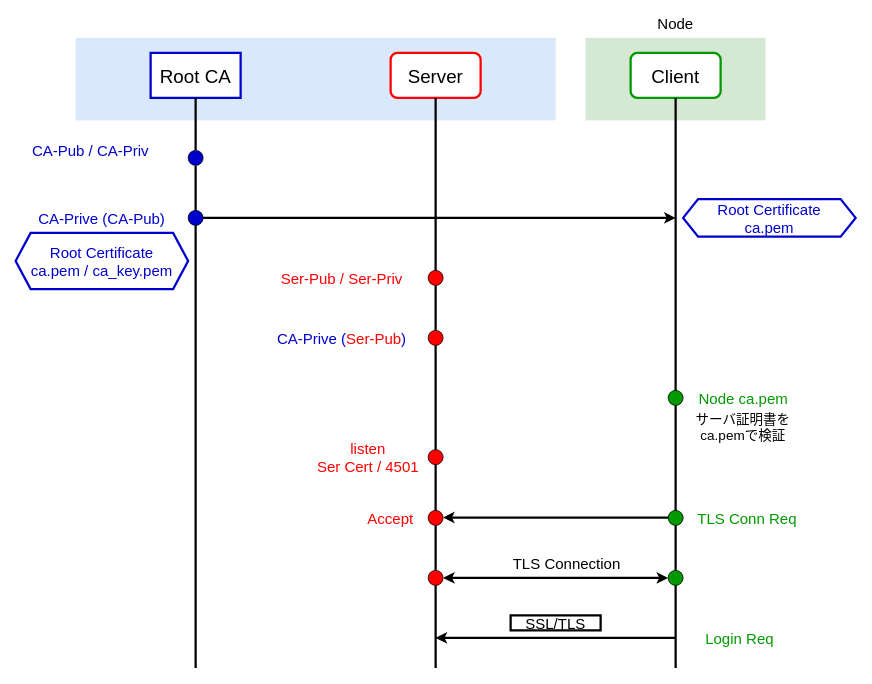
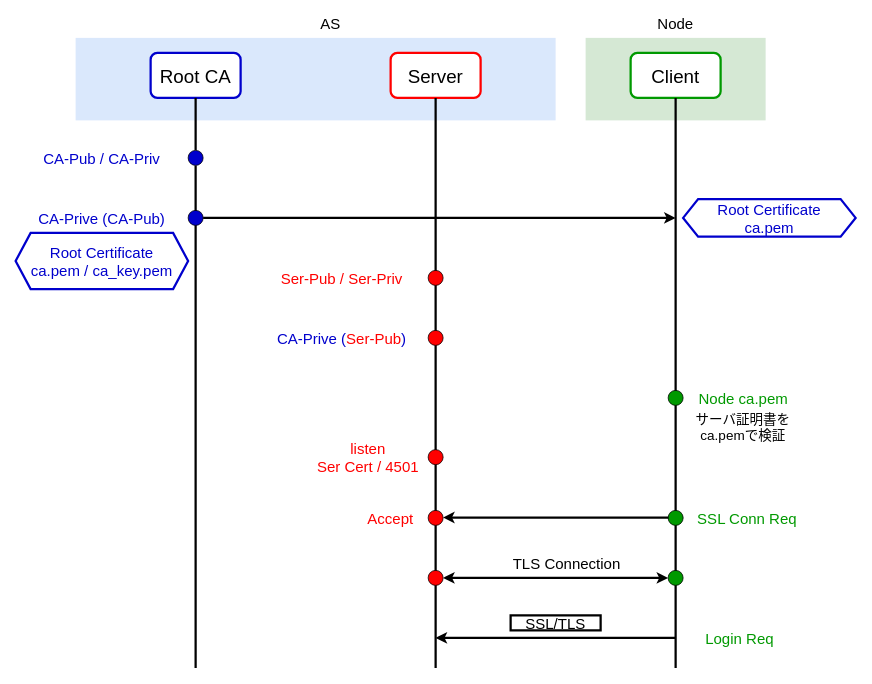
  <mxCell id="0" />
  <mxCell id="1" parent="0" />
  <mxCell id="2" value="" style="rounded=0;whiteSpace=wrap;html=1;strokeWidth=3;fillColor=#d5e8d4;strokeColor=none;" vertex="1" parent="1"><mxGeometry x="780" y="50" width="240" height="110" as="geometry" /></mxCell>
  <mxCell id="3" value="" style="rounded=0;whiteSpace=wrap;html=1;strokeWidth=3;fillColor=#dae8fc;strokeColor=none;" vertex="1" parent="1"><mxGeometry x="100" y="50" width="640" height="110" as="geometry" /></mxCell>
- <mxCell id="4" value="&lt;font style=&quot;font-size: 25px&quot;&gt;Root CA&lt;/font&gt;" style="whiteSpace=wrap;html=1;strokeColor=#0000CC;strokeWidth=3;rounded=0;" vertex="1" parent="1"><mxGeometry x="200" y="70" width="120" height="60" as="geometry" /></mxCell>
+ <mxCell id="4" value="&lt;font style=&quot;font-size: 25px&quot;&gt;Root CA&lt;/font&gt;" style="rounded=1;whiteSpace=wrap;html=1;strokeColor=#0000CC;strokeWidth=3;" vertex="1" parent="1"><mxGeometry x="200" y="70" width="120" height="60" as="geometry" /></mxCell>
  <mxCell id="5" value="&lt;span style=&quot;font-size: 25px&quot;&gt;Server&lt;/span&gt;" style="rounded=1;whiteSpace=wrap;html=1;strokeColor=#FF0000;strokeWidth=3;" vertex="1" parent="1"><mxGeometry x="520" y="70" width="120" height="60" as="geometry" /></mxCell>
  <mxCell id="6" value="&lt;span style=&quot;font-size: 25px&quot;&gt;Client&lt;/span&gt;" style="rounded=1;whiteSpace=wrap;html=1;strokeColor=#009900;strokeWidth=3;" vertex="1" parent="1"><mxGeometry x="840" y="70" width="120" height="60" as="geometry" /></mxCell>
  <mxCell id="7" value="" style="endArrow=none;html=1;strokeWidth=3;entryX=0.5;entryY=1;entryDx=0;entryDy=0;startArrow=none;" edge="1" parent="1" source="9" target="4"><mxGeometry width="50" height="50" relative="1" as="geometry"><mxPoint x="260" y="730" as="sourcePoint" /><mxPoint x="660" y="440" as="targetPoint" /></mxGeometry></mxCell>
- <mxCell id="8" value="&lt;font style=&quot;font-size: 20px&quot;&gt;CA-Pub / CA-Priv&lt;/font&gt;" style="text;html=1;strokeColor=none;fillColor=none;align=center;verticalAlign=middle;whiteSpace=wrap;rounded=0;fontColor=#0000CC;" vertex="1" parent="1"><mxGeometry x="5" y="190" width="230" height="20" as="geometry" /></mxCell>
+ <mxCell id="8" value="&lt;font style=&quot;font-size: 20px&quot;&gt;CA-Pub / CA-Priv&lt;/font&gt;" style="text;html=1;strokeColor=none;fillColor=none;align=center;verticalAlign=middle;whiteSpace=wrap;rounded=0;fontColor=#0000CC;" vertex="1" parent="1"><mxGeometry x="20" y="200" width="230" height="20" as="geometry" /></mxCell>
  <mxCell id="9" value="" style="ellipse;whiteSpace=wrap;html=1;aspect=fixed;fillColor=#0000CC;" vertex="1" parent="1"><mxGeometry x="250" y="200" width="20" height="20" as="geometry" /></mxCell>
  <mxCell id="10" value="" style="endArrow=none;html=1;strokeWidth=3;entryX=0.5;entryY=1;entryDx=0;entryDy=0;" edge="1" parent="1" target="9"><mxGeometry width="50" height="50" relative="1" as="geometry"><mxPoint x="260" y="890" as="sourcePoint" /><mxPoint x="260" y="130" as="targetPoint" /></mxGeometry></mxCell>
  <mxCell id="11" value="&lt;font style=&quot;font-size: 20px&quot;&gt;CA-Prive (CA-Pub)&lt;/font&gt;" style="text;html=1;strokeColor=none;fillColor=none;align=center;verticalAlign=middle;whiteSpace=wrap;rounded=0;fontColor=#0000CC;" vertex="1" parent="1"><mxGeometry x="20" y="280" width="230" height="20" as="geometry" /></mxCell>
  <mxCell id="12" value="" style="ellipse;whiteSpace=wrap;html=1;aspect=fixed;fillColor=#0000CC;" vertex="1" parent="1"><mxGeometry x="250" y="280" width="20" height="20" as="geometry" /></mxCell>
  <mxCell id="13" value="&lt;font style=&quot;font-size: 20px&quot;&gt;Root Certificate&lt;br&gt;ca.pem / ca_key.pem&lt;br&gt;&lt;/font&gt;" style="shape=hexagon;perimeter=hexagonPerimeter2;whiteSpace=wrap;html=1;fixedSize=1;fontColor=#0000CC;fillColor=#FFFFFF;strokeColor=#0000CC;strokeWidth=3;" vertex="1" parent="1"><mxGeometry x="20" y="310" width="230" height="75" as="geometry" /></mxCell>
  <mxCell id="14" value="" style="endArrow=none;html=1;strokeWidth=3;entryX=0.5;entryY=1;entryDx=0;entryDy=0;" edge="1" parent="1"><mxGeometry width="50" height="50" relative="1" as="geometry"><mxPoint x="580" y="890" as="sourcePoint" /><mxPoint x="580" y="130" as="targetPoint" /></mxGeometry></mxCell>
  <mxCell id="15" value="" style="endArrow=none;html=1;strokeWidth=3;entryX=0.5;entryY=1;entryDx=0;entryDy=0;" edge="1" parent="1"><mxGeometry width="50" height="50" relative="1" as="geometry"><mxPoint x="900" y="890" as="sourcePoint" /><mxPoint x="900" y="130" as="targetPoint" /></mxGeometry></mxCell>
  <mxCell id="16" value="" style="endArrow=classic;html=1;fontColor=#0000CC;strokeWidth=3;" edge="1" parent="1"><mxGeometry width="50" height="50" relative="1" as="geometry"><mxPoint x="270" y="290" as="sourcePoint" /><mxPoint x="900" y="290" as="targetPoint" /></mxGeometry></mxCell>
  <mxCell id="17" value="&lt;font style=&quot;font-size: 20px&quot;&gt;Root Certificate&lt;br&gt;ca.pem&lt;br&gt;&lt;/font&gt;" style="shape=hexagon;perimeter=hexagonPerimeter2;whiteSpace=wrap;html=1;fixedSize=1;fontColor=#0000CC;fillColor=#FFFFFF;strokeColor=#0000CC;strokeWidth=3;" vertex="1" parent="1"><mxGeometry x="910" y="265" width="230" height="50" as="geometry" /></mxCell>
  <mxCell id="18" value="" style="ellipse;whiteSpace=wrap;html=1;aspect=fixed;fillColor=#FF0000;" vertex="1" parent="1"><mxGeometry x="570" y="360" width="20" height="20" as="geometry" /></mxCell>
  <mxCell id="19" value="" style="ellipse;whiteSpace=wrap;html=1;aspect=fixed;fillColor=#FF0000;" vertex="1" parent="1"><mxGeometry x="570" y="440" width="20" height="20" as="geometry" /></mxCell>
  <mxCell id="20" value="&lt;font style=&quot;font-size: 20px&quot; color=&quot;#ff0000&quot;&gt;Ser-Pub / Ser-Priv&lt;/font&gt;" style="text;html=1;strokeColor=none;fillColor=none;align=center;verticalAlign=middle;whiteSpace=wrap;rounded=0;fontColor=#0000CC;" vertex="1" parent="1"><mxGeometry x="340" y="360" width="230" height="20" as="geometry" /></mxCell>
  <mxCell id="21" value="&lt;font style=&quot;font-size: 20px&quot;&gt;CA-Prive (&lt;font color=&quot;#ff0000&quot;&gt;Ser-Pub&lt;/font&gt;)&lt;/font&gt;" style="text;html=1;strokeColor=none;fillColor=none;align=center;verticalAlign=middle;whiteSpace=wrap;rounded=0;fontColor=#0000CC;" vertex="1" parent="1"><mxGeometry x="340" y="440" width="230" height="20" as="geometry" /></mxCell>
  <mxCell id="22" value="&lt;font style=&quot;font-size: 20px&quot; color=&quot;#009900&quot;&gt;Node ca.pem&lt;/font&gt;" style="text;html=1;align=center;verticalAlign=middle;resizable=0;points=[];autosize=1;strokeColor=none;fontColor=#0000CC;" vertex="1" parent="1"><mxGeometry x="910" y="520" width="160" height="20" as="geometry" /></mxCell>
  <mxCell id="23" value="" style="endArrow=classic;html=1;fontColor=#0000CC;strokeWidth=3;" edge="1" parent="1"><mxGeometry width="50" height="50" relative="1" as="geometry"><mxPoint x="910" y="689.5" as="sourcePoint" /><mxPoint x="590" y="689.5" as="targetPoint" /></mxGeometry></mxCell>
  <mxCell id="24" value="" style="ellipse;whiteSpace=wrap;html=1;aspect=fixed;fillColor=#009900;" vertex="1" parent="1"><mxGeometry x="890" y="520" width="20" height="20" as="geometry" /></mxCell>
  <mxCell id="25" value="&lt;font color=&quot;#ff0000&quot;&gt;&lt;span style=&quot;font-size: 20px&quot;&gt;listen&lt;br&gt;Ser Cert / 4501&lt;br&gt;&lt;/span&gt;&lt;/font&gt;" style="text;html=1;strokeColor=none;fillColor=none;align=center;verticalAlign=middle;whiteSpace=wrap;rounded=0;fontColor=#0000CC;" vertex="1" parent="1"><mxGeometry x="400" y="599" width="180" height="20" as="geometry" /></mxCell>
  <mxCell id="26" value="" style="ellipse;whiteSpace=wrap;html=1;aspect=fixed;fillColor=#FF0000;" vertex="1" parent="1"><mxGeometry x="570" y="599" width="20" height="20" as="geometry" /></mxCell>
  <mxCell id="27" value="" style="ellipse;whiteSpace=wrap;html=1;aspect=fixed;fillColor=#FF0000;" vertex="1" parent="1"><mxGeometry x="570" y="680" width="20" height="20" as="geometry" /></mxCell>
  <mxCell id="28" value="&lt;font color=&quot;#ff0000&quot;&gt;&lt;span style=&quot;font-size: 20px&quot;&gt;Accept&lt;br&gt;&lt;/span&gt;&lt;/font&gt;" style="text;html=1;strokeColor=none;fillColor=none;align=center;verticalAlign=middle;whiteSpace=wrap;rounded=0;fontColor=#0000CC;" vertex="1" parent="1"><mxGeometry x="460" y="680" width="120" height="20" as="geometry" /></mxCell>
  <mxCell id="29" value="" style="ellipse;whiteSpace=wrap;html=1;aspect=fixed;fillColor=#009900;" vertex="1" parent="1"><mxGeometry x="890" y="680" width="20" height="20" as="geometry" /></mxCell>
- <mxCell id="30" value="&lt;font color=&quot;#009900&quot;&gt;&lt;span style=&quot;font-size: 20px&quot;&gt;TLS Conn Req&lt;/span&gt;&lt;/font&gt;" style="text;html=1;align=center;verticalAlign=middle;resizable=0;points=[];autosize=1;strokeColor=none;fontColor=#0000CC;" vertex="1" parent="1"><mxGeometry x="920" y="680" width="150" height="20" as="geometry" /></mxCell>
+ <mxCell id="30" value="&lt;font color=&quot;#009900&quot;&gt;&lt;span style=&quot;font-size: 20px&quot;&gt;SSL Conn Req&lt;/span&gt;&lt;/font&gt;" style="text;html=1;align=center;verticalAlign=middle;resizable=0;points=[];autosize=1;strokeColor=none;fontColor=#0000CC;" vertex="1" parent="1"><mxGeometry x="920" y="680" width="150" height="20" as="geometry" /></mxCell>
  <mxCell id="31" value="" style="ellipse;whiteSpace=wrap;html=1;aspect=fixed;fillColor=#FF0000;" vertex="1" parent="1"><mxGeometry x="570" y="760" width="20" height="20" as="geometry" /></mxCell>
  <mxCell id="32" value="" style="ellipse;whiteSpace=wrap;html=1;aspect=fixed;fillColor=#009900;" vertex="1" parent="1"><mxGeometry x="890" y="760" width="20" height="20" as="geometry" /></mxCell>
  <mxCell id="33" value="&lt;span style=&quot;font-size: 20px&quot;&gt;&lt;font color=&quot;#000000&quot;&gt;TLS Connection&lt;/font&gt;&lt;br&gt;&lt;/span&gt;" style="text;html=1;strokeColor=none;fillColor=none;align=center;verticalAlign=middle;whiteSpace=wrap;rounded=0;fontColor=#0000CC;" vertex="1" parent="1"><mxGeometry x="520" y="740" width="470" height="20" as="geometry" /></mxCell>
  <mxCell id="34" value="" style="endArrow=classic;startArrow=classic;html=1;fontColor=#0000CC;strokeWidth=3;" edge="1" parent="1"><mxGeometry width="50" height="50" relative="1" as="geometry"><mxPoint x="590" y="770" as="sourcePoint" /><mxPoint x="890" y="770" as="targetPoint" /></mxGeometry></mxCell>
  <mxCell id="35" value="" style="endArrow=classic;html=1;fontColor=#0000CC;strokeWidth=3;" edge="1" parent="1"><mxGeometry width="50" height="50" relative="1" as="geometry"><mxPoint x="900" y="850" as="sourcePoint" /><mxPoint x="580" y="850" as="targetPoint" /></mxGeometry></mxCell>
  <mxCell id="36" value="&lt;font color=&quot;#000000&quot; style=&quot;font-size: 20px&quot;&gt;SSL/TLS&lt;/font&gt;" style="rounded=0;whiteSpace=wrap;html=1;fontColor=#0000CC;strokeWidth=3;fillColor=#FFFFFF;" vertex="1" parent="1"><mxGeometry x="680" y="820" width="120" height="20" as="geometry" /></mxCell>
  <mxCell id="37" value="&lt;span style=&quot;font-size: 20px&quot;&gt;&lt;font color=&quot;#009900&quot;&gt;Login Req&lt;/font&gt;&lt;/span&gt;" style="text;html=1;align=center;verticalAlign=middle;resizable=0;points=[];autosize=1;strokeColor=none;fontColor=#0000CC;" vertex="1" parent="1"><mxGeometry x="930" y="840" width="110" height="20" as="geometry" /></mxCell>
  <mxCell id="38" value="&lt;font color=&quot;#000000&quot; style=&quot;font-size: 18px&quot;&gt;サーバ証明書をca.pemで検証&lt;/font&gt;" style="text;html=1;strokeColor=none;fillColor=none;align=center;verticalAlign=middle;whiteSpace=wrap;rounded=0;fontColor=#0000CC;" vertex="1" parent="1"><mxGeometry x="915" y="560" width="150" height="20" as="geometry" /></mxCell>
+ <mxCell id="39" value="&lt;span style=&quot;color: rgb(0 , 0 , 0) ; font-size: 20px&quot;&gt;AS&lt;/span&gt;" style="text;html=1;strokeColor=none;fillColor=none;align=center;verticalAlign=middle;whiteSpace=wrap;rounded=0;fontColor=#0000CC;" vertex="1" parent="1"><mxGeometry x="420" y="20" width="40" height="20" as="geometry" /></mxCell>
  <mxCell id="40" value="&lt;font color=&quot;#000000&quot;&gt;&lt;span style=&quot;font-size: 20px&quot;&gt;Node&lt;/span&gt;&lt;/font&gt;" style="text;html=1;strokeColor=none;fillColor=none;align=center;verticalAlign=middle;whiteSpace=wrap;rounded=0;fontColor=#0000CC;" vertex="1" parent="1"><mxGeometry x="880" y="20" width="40" height="20" as="geometry" /></mxCell>
